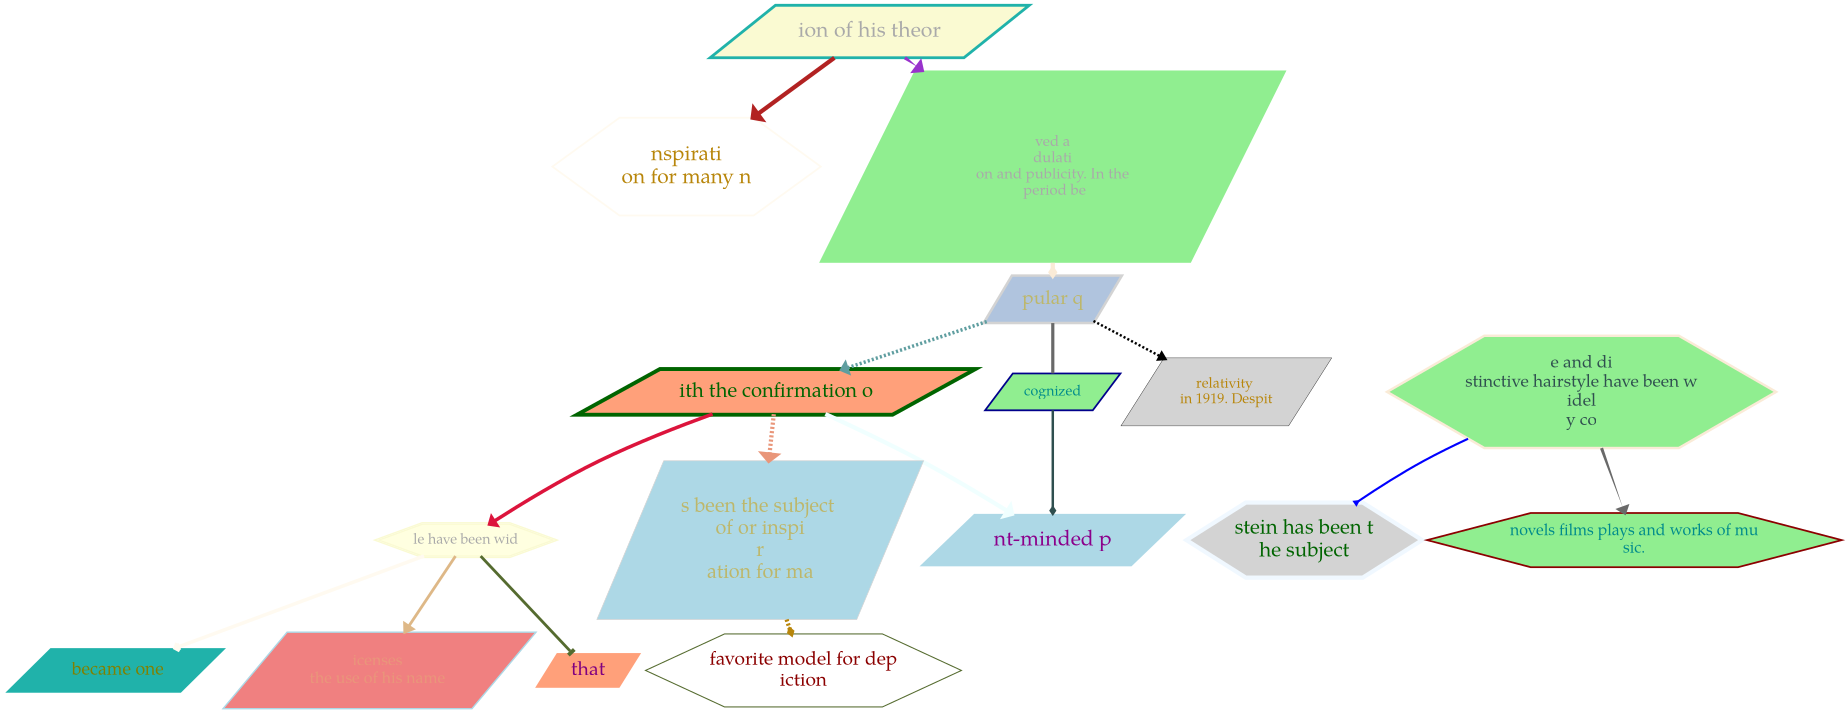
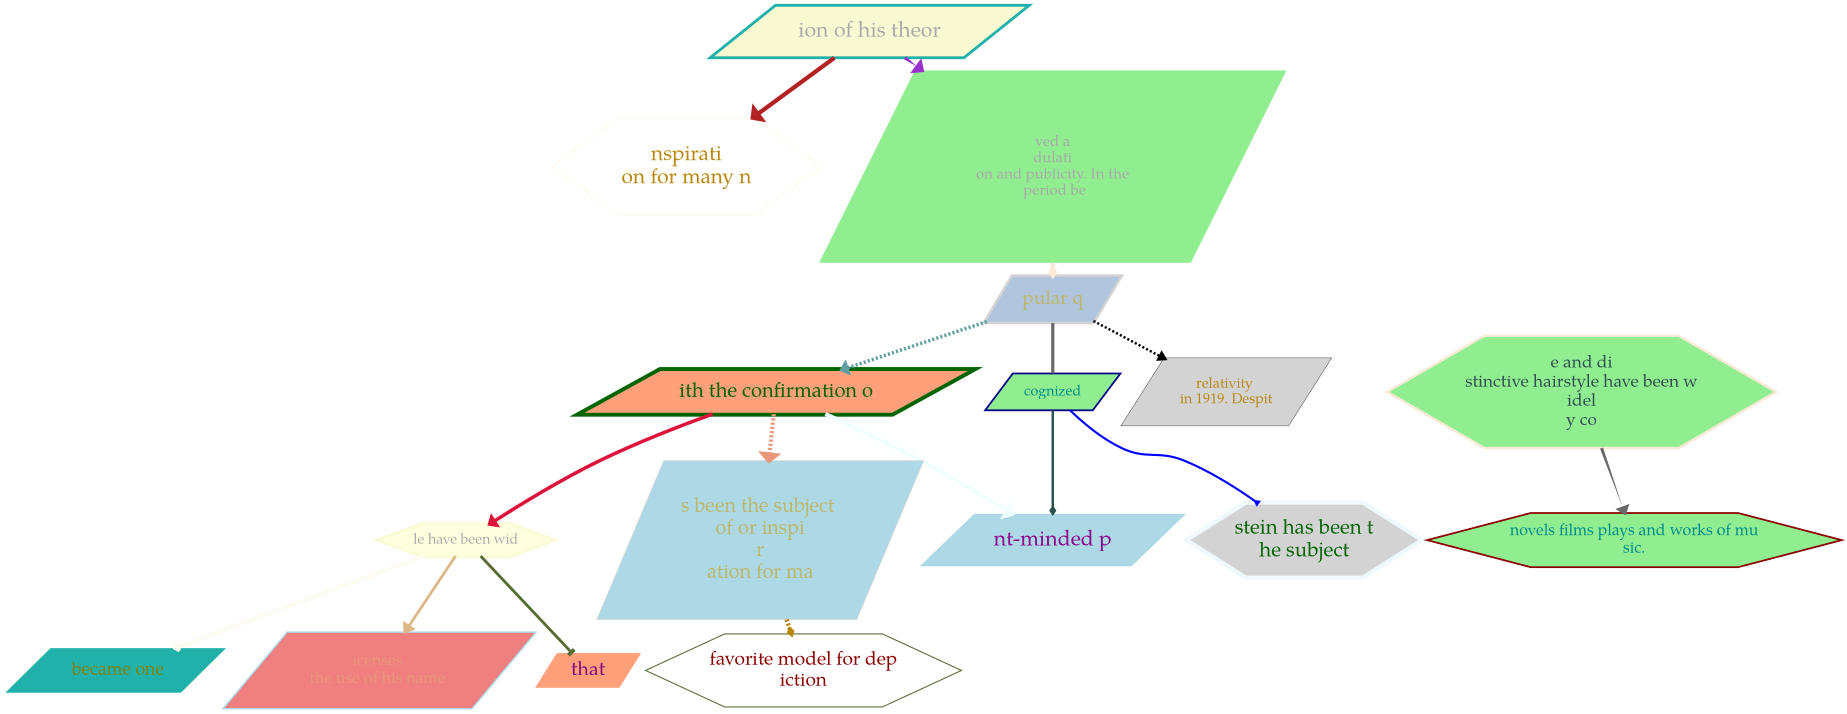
  strict digraph {
    labeljust=l
    rankdir=TB
    node [color=lightseagreen fillcolor=lightgreen fontcolor="#A9A9A9" fontname=P052 fontsize=40 penwidth=0 shape=parallelogram style=filled]
    edge [arrowhead=normal arrowsize=1.5 color=dimgray penwidth=12 style=solid]
    n1 [fillcolor=lightgoldenrodyellow fontsize=60 height=1.0278 label="ion of his theor" penwidth=8 width=5.6528]
    n2 [color=floralwhite fillcolor=lightsalmon fontcolor="#B8860B" fontsize=59 height=3.8333 label="nspirati\non for many n" penwidth=5 shape=hexagon width=10.528 style=""]
    n3 [color=cadetblue fontsize=42 height=7.5425 label="ved a\ndulati\non and publicity. In the\n period be" width=17.049]
    n4 [color=lightgray fillcolor=lightsteelblue fontcolor="#BDB76B" fontsize=54 height=1.8611 label="pular q" penwidth=7 width=5.0556]
    n5 [color=black fillcolor=lightgrey fontcolor="#B8860B" height=1.3333 label="relativity \nin 1919. Despit" penwidth=1 width=3.9861]
    n6 [color=darkblue fontcolor="#008B8B" height=0.72222 label=cognized penwidth=5 width=2.4861]
    n7 [color=darkgreen fillcolor=lightsalmon fontcolor="#006400" fontsize=57 height=1.6206 label="ith the confirmation o" penwidth=7 peripheries=2 sides=8 width=11.655]
    n8 [color=aquamarine fillcolor=lightblue fontcolor="#8B008B" fontsize=60 height=1.0278 label="nt-minded p" width=4.6111]
    n9 [color=lightgoldenrodyellow fillcolor=lightyellow height=1.1325 label="le have been wid" penwidth=4 peripheries=2 shape=hexagon width=6.3965]
    n10 [color=lightgrey fillcolor=lightblue fontcolor="#BDB76B" fontsize=56 height=6.2153 label="s been the subject \nof or inspi\nr\nation for ma" penwidth=2 width=11.921]
    n11 [color=antiquewhite fontcolor="#2F4F4F" fontsize=49 height=4.3998 label="e and di\nstinctive hairstyle have been w\nidel\ny co" penwidth=7 peripheries=1 shape=hexagon width=13.356]
    n12 [color=aliceblue fillcolor=lightgray fontcolor="#006400" fontsize=58 height=2.7824 label="stein has been t\nhe subject" penwidth=8 peripheries=2 shape=hexagon width=8.4589]
    n13 [color=darkred fontcolor="#008B8B" fontsize=45 height=2.1213 label="novels films plays and works of mu\nsic." penwidth=5 peripheries=1 shape=hexagon width=13.946]
    n14 [fillcolor=lightsalmon fontcolor="#800080" fontsize=55 height=1.3553 label=" that " peripheries=1 width=2.7106]
    n15 [color=darkviolet fillcolor=lightseagreen fontcolor="#808000" fontsize=50 height=0.875 label=" became one" width=4.25]
    n16 [color=lightblue fillcolor=lightcoral fontcolor="#E9967A" fontsize=45 height=1.5 label="icenses \nthe use of his name " penwidth=4 width=5.8472]
    n17 [color=darkolivegreen fillcolor=lightcyan fontcolor="#8B0000" fontsize=54 height=2.4749 label="favorite model for dep\niction" penwidth=3 peripheries=1 shape=hexagon width=10.587 style=""]
    n1 -> n2 [arrowsize=1.75 color=firebrick style=bold]
    n1 -> n3 [arrowsize=1.75 color=darkorchid penwidth=10 style=tapered]
    n3 -> n4 [arrowhead=diamond color=antiquewhite]
    n4 -> n5 [arrowsize=1.75 color=black penwidth=7 style=dashed]
    n4 -> n6 [arrowhead=none arrowsize=2 penwidth=9]
    n4 -> n7 [color=cadetblue penwidth=10 style=dashed]
    n6 -> n8 [arrowhead=diamond color=darkslategray penwidth=7 style=bold]
    n7 -> n8 [color=azure]
    n7 -> n9 [color=crimson penwidth=10]
    n7 -> n10 [arrowsize=1.75 color=darksalmon style=dashed]
    n9 -> n14 [arrowhead=tee color=darkolivegreen penwidth=8]
    n9 -> n15 [arrowhead=vee arrowsize=1 color=floralwhite penwidth=10]
    n9 -> n16 [arrowsize=2 color=burlywood penwidth=8]
    n10 -> n17 [arrowhead=diamond arrowsize=1 color=darkgoldenrod style=dashed]
-   n11 -> n12 [arrowhead=inv arrowsize=1 color=blue penwidth=6]
+   n6 -> n12 [arrowhead=inv arrowsize=1 color=blue penwidth=6]
    n11 -> n13 [penwidth=9 style=tapered]
  }
